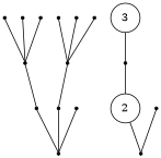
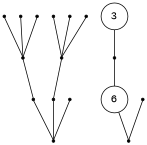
  graph {
    rankdir=BT
    node [shape=point]
    a
    b
    B
    z
    c
    d
    e
    f
    C
    D
    E
    F
    a2
-   n14 [label=2 shape=circle]
+   n14 [label=6 shape=circle]
    z2
    c2
    n17 [label=3 shape=circle]
    subgraph sub_1 {
      a
      b
      B
      z
      c
      d
      e
      f
      C
      D
      E
      F
    }
    subgraph sub_2 {
      a2
      n14
      z2
      c2
      n17
    }
    a -- b
    a -- B
    a -- z
    b -- c
    B -- C
    c -- d
    c -- e
    c -- f
    C -- D
    C -- E
    C -- F
    a2 -- n14
    a2 -- z2
    n14 -- c2
    c2 -- n17
  }
